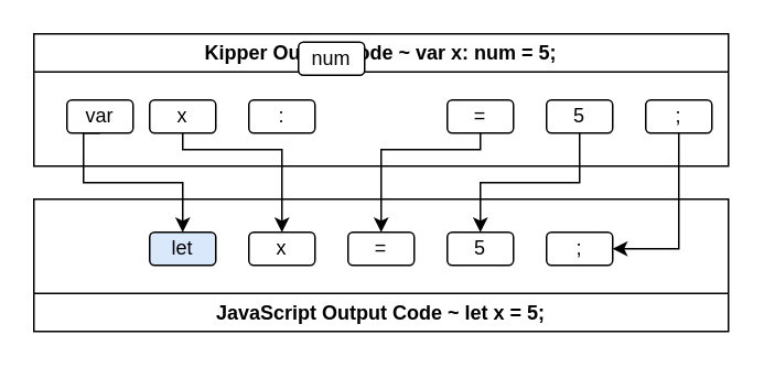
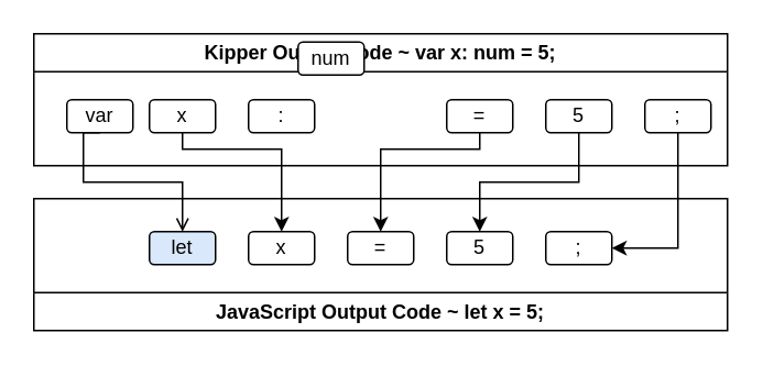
  <mxCell id="0" />
  <mxCell id="1" parent="0" />
  <mxCell id="2" value="Kipper Output Code ~ var x: num = 5;" style="swimlane;whiteSpace=wrap;html=1;" parent="1" vertex="1"><mxGeometry x="20" y="20" width="420" height="80" as="geometry" /></mxCell>
  <mxCell id="3" value="var" style="rounded=1;whiteSpace=wrap;html=1;" parent="2" vertex="1"><mxGeometry x="20" y="40" width="40" height="20" as="geometry" /></mxCell>
  <mxCell id="4" value="x" style="rounded=1;whiteSpace=wrap;html=1;" parent="2" vertex="1"><mxGeometry x="70" y="40" width="40" height="20" as="geometry" /></mxCell>
  <mxCell id="5" value=":" style="rounded=1;whiteSpace=wrap;html=1;" parent="2" vertex="1"><mxGeometry x="130" y="40" width="40" height="20" as="geometry" /></mxCell>
  <mxCell id="6" value="num" style="rounded=1;whiteSpace=wrap;html=1;" parent="2" vertex="1"><mxGeometry x="160" y="5" width="40" height="20" as="geometry" /></mxCell>
  <mxCell id="7" value="=" style="rounded=1;whiteSpace=wrap;html=1;" parent="2" vertex="1"><mxGeometry x="250" y="40" width="40" height="20" as="geometry" /></mxCell>
  <mxCell id="8" value="5" style="rounded=1;whiteSpace=wrap;html=1;" parent="2" vertex="1"><mxGeometry x="310" y="40" width="40" height="20" as="geometry" /></mxCell>
  <mxCell id="9" value=";" style="rounded=1;whiteSpace=wrap;html=1;" parent="2" vertex="1"><mxGeometry x="370" y="40" width="40" height="20" as="geometry" /></mxCell>
  <mxCell id="10" value="" style="swimlane;whiteSpace=wrap;html=1;swimlaneLine=1;rotation=-180;" parent="1" vertex="1"><mxGeometry x="20" y="120" width="420" height="80" as="geometry" /></mxCell>
  <mxCell id="11" value="&lt;b&gt;JavaScript Output Code ~ let x = 5;&lt;/b&gt;" style="text;html=1;align=center;verticalAlign=middle;whiteSpace=wrap;rounded=0;" parent="10" vertex="1"><mxGeometry x="90" y="59" width="240" height="19" as="geometry" /></mxCell>
  <mxCell id="12" value="&lt;div&gt;let&lt;/div&gt;" style="rounded=1;whiteSpace=wrap;html=1;fillColor=#dae8fc;" parent="10" vertex="1"><mxGeometry x="70" y="20" width="40" height="20" as="geometry" /></mxCell>
  <mxCell id="13" value="x" style="rounded=1;whiteSpace=wrap;html=1;" parent="10" vertex="1"><mxGeometry x="130" y="20" width="40" height="20" as="geometry" /></mxCell>
  <mxCell id="14" value="=" style="rounded=1;whiteSpace=wrap;html=1;" parent="10" vertex="1"><mxGeometry x="190" y="20" width="40" height="20" as="geometry" /></mxCell>
  <mxCell id="15" value="5" style="rounded=1;whiteSpace=wrap;html=1;" parent="10" vertex="1"><mxGeometry x="250" y="20" width="40" height="20" as="geometry" /></mxCell>
  <mxCell id="16" value=";" style="rounded=1;whiteSpace=wrap;html=1;" parent="10" vertex="1"><mxGeometry x="310" y="20" width="40" height="20" as="geometry" /></mxCell>
- <mxCell id="17" style="edgeStyle=orthogonalEdgeStyle;rounded=0;orthogonalLoop=1;jettySize=auto;html=1;exitX=0.5;exitY=1;exitDx=0;exitDy=0;entryX=0.5;entryY=0;entryDx=0;entryDy=0;" parent="1" source="3" target="12" edge="1"><mxGeometry relative="1" as="geometry"><Array as="points"><mxPoint x="50" y="110" /><mxPoint x="110" y="110" /></Array></mxGeometry></mxCell>
+ <mxCell id="17" style="edgeStyle=orthogonalEdgeStyle;rounded=0;orthogonalLoop=1;jettySize=auto;html=1;exitX=0.5;exitY=1;exitDx=0;exitDy=0;entryX=0.5;entryY=0;entryDx=0;entryDy=0;endArrow=open;" parent="1" source="3" target="12" edge="1"><mxGeometry relative="1" as="geometry"><Array as="points"><mxPoint x="50" y="110" /><mxPoint x="110" y="110" /></Array></mxGeometry></mxCell>
  <mxCell id="18" style="edgeStyle=orthogonalEdgeStyle;rounded=0;orthogonalLoop=1;jettySize=auto;html=1;exitX=0.5;exitY=1;exitDx=0;exitDy=0;entryX=0.5;entryY=0;entryDx=0;entryDy=0;" parent="1" source="4" target="13" edge="1"><mxGeometry relative="1" as="geometry"><Array as="points"><mxPoint x="110" y="90" /><mxPoint x="170" y="90" /></Array></mxGeometry></mxCell>
  <mxCell id="19" style="edgeStyle=orthogonalEdgeStyle;rounded=0;orthogonalLoop=1;jettySize=auto;html=1;exitX=0.5;exitY=1;exitDx=0;exitDy=0;entryX=0.5;entryY=0;entryDx=0;entryDy=0;" parent="1" source="7" target="14" edge="1"><mxGeometry relative="1" as="geometry"><Array as="points"><mxPoint x="290" y="90" /><mxPoint x="230" y="90" /></Array></mxGeometry></mxCell>
  <mxCell id="20" style="edgeStyle=orthogonalEdgeStyle;rounded=0;orthogonalLoop=1;jettySize=auto;html=1;exitX=0.5;exitY=1;exitDx=0;exitDy=0;entryX=0.5;entryY=0;entryDx=0;entryDy=0;" parent="1" source="8" target="15" edge="1"><mxGeometry relative="1" as="geometry" /></mxCell>
  <mxCell id="21" style="edgeStyle=orthogonalEdgeStyle;rounded=0;orthogonalLoop=1;jettySize=auto;html=1;exitX=0.5;exitY=1;exitDx=0;exitDy=0;entryX=1;entryY=0.5;entryDx=0;entryDy=0;" parent="1" source="9" target="16" edge="1"><mxGeometry relative="1" as="geometry"><Array as="points"><mxPoint x="410" y="150" /></Array></mxGeometry></mxCell>
